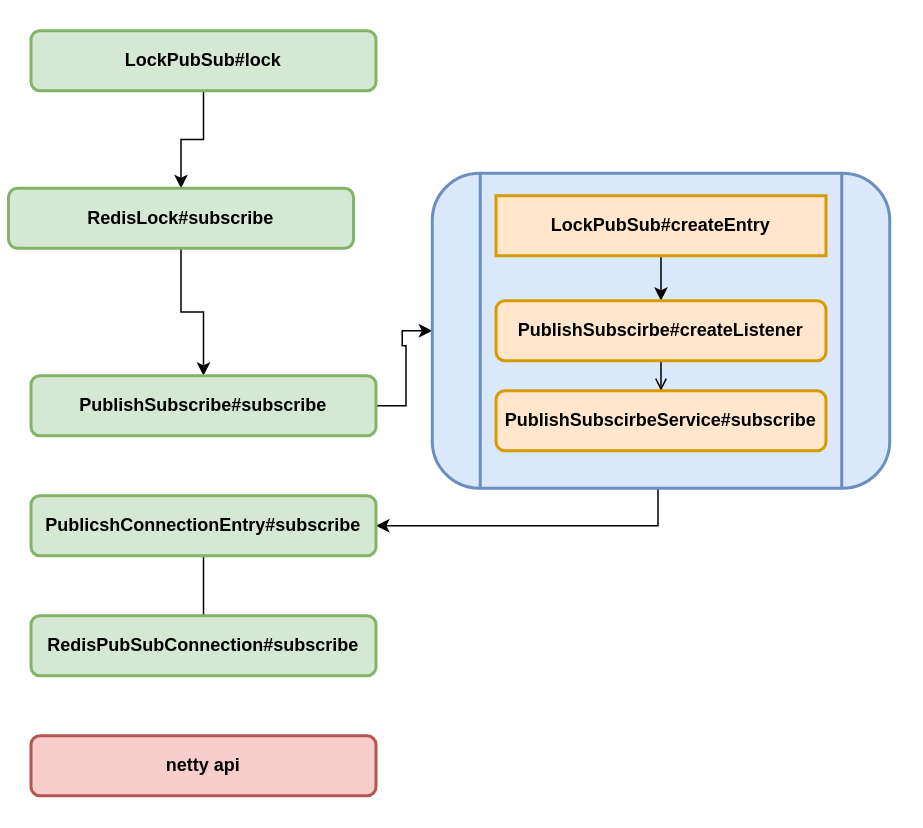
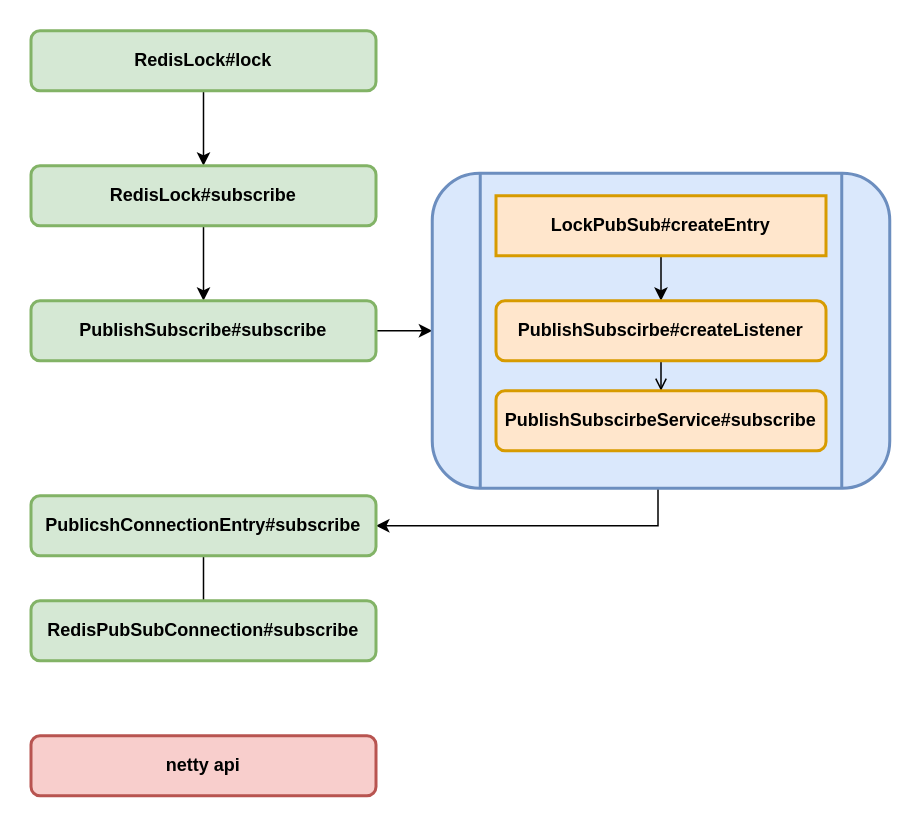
  <mxCell id="0" />
  <mxCell id="1" parent="0" />
  <mxCell id="2" style="edgeStyle=orthogonalEdgeStyle;rounded=0;orthogonalLoop=1;jettySize=auto;html=1;entryX=0.5;entryY=0;entryDx=0;entryDy=0;fontStyle=1" edge="1" parent="1" source="3" target="5"><mxGeometry relative="1" as="geometry"><mxPoint x="105" y="110" as="targetPoint" /></mxGeometry></mxCell>
- <mxCell id="3" value="LockPubSub#lock" style="rounded=1;whiteSpace=wrap;html=1;strokeWidth=2;fillColor=#d5e8d4;strokeColor=#82b366;fontStyle=1" vertex="1" parent="1"><mxGeometry x="20" y="20" width="230" height="40" as="geometry" /></mxCell>
+ <mxCell id="3" value="RedisLock#lock" style="rounded=1;whiteSpace=wrap;html=1;strokeWidth=2;fillColor=#d5e8d4;strokeColor=#82b366;fontStyle=1" vertex="1" parent="1"><mxGeometry x="20" y="20" width="230" height="40" as="geometry" /></mxCell>
  <mxCell id="4" style="edgeStyle=orthogonalEdgeStyle;rounded=0;orthogonalLoop=1;jettySize=auto;html=1;entryX=0.5;entryY=0;entryDx=0;entryDy=0;fontStyle=1" edge="1" parent="1" source="5" target="7"><mxGeometry relative="1" as="geometry" /></mxCell>
- <mxCell id="5" value="RedisLock#subscribe" style="rounded=1;whiteSpace=wrap;html=1;strokeWidth=2;fillColor=#d5e8d4;strokeColor=#82b366;fontStyle=1" vertex="1" parent="1"><mxGeometry x="5" y="125" width="230" height="40" as="geometry" /></mxCell>
+ <mxCell id="5" value="RedisLock#subscribe" style="rounded=1;whiteSpace=wrap;html=1;strokeWidth=2;fillColor=#d5e8d4;strokeColor=#82b366;fontStyle=1" vertex="1" parent="1"><mxGeometry x="20" y="110" width="230" height="40" as="geometry" /></mxCell>
  <mxCell id="6" style="edgeStyle=orthogonalEdgeStyle;rounded=0;orthogonalLoop=1;jettySize=auto;html=1;entryX=0;entryY=0.5;entryDx=0;entryDy=0;" edge="1" parent="1" source="7" target="9"><mxGeometry relative="1" as="geometry" /></mxCell>
- <mxCell id="7" value="PublishSubscribe#subscribe" style="rounded=1;whiteSpace=wrap;html=1;strokeWidth=2;fillColor=#d5e8d4;strokeColor=#82b366;fontStyle=1" vertex="1" parent="1"><mxGeometry x="20" y="250" width="230" height="40" as="geometry" /></mxCell>
+ <mxCell id="7" value="PublishSubscribe#subscribe" style="rounded=1;whiteSpace=wrap;html=1;strokeWidth=2;fillColor=#d5e8d4;strokeColor=#82b366;fontStyle=1" vertex="1" parent="1"><mxGeometry x="20" y="200" width="230" height="40" as="geometry" /></mxCell>
  <mxCell id="8" style="edgeStyle=orthogonalEdgeStyle;rounded=0;orthogonalLoop=1;jettySize=auto;html=1;entryX=1;entryY=0.5;entryDx=0;entryDy=0;" edge="1" parent="1" source="9" target="16"><mxGeometry relative="1" as="geometry"><Array as="points"><mxPoint x="438" y="350" /></Array></mxGeometry></mxCell>
  <mxCell id="9" value="" style="shape=process;whiteSpace=wrap;html=1;backgroundOutline=1;rounded=1;strokeColor=#6c8ebf;strokeWidth=2;fillColor=#dae8fc;fontStyle=1;" vertex="1" parent="1"><mxGeometry x="287.5" y="115" width="305" height="210" as="geometry" /></mxCell>
  <mxCell id="10" style="edgeStyle=orthogonalEdgeStyle;rounded=0;orthogonalLoop=1;jettySize=auto;html=1;fontStyle=1" edge="1" parent="1" source="11" target="13"><mxGeometry relative="1" as="geometry" /></mxCell>
  <mxCell id="11" value="LockPubSub#createEntry" style="whiteSpace=wrap;html=1;strokeWidth=2;fillColor=#ffe6cc;strokeColor=#d79b00;fontStyle=1;rounded=0;" vertex="1" parent="1"><mxGeometry x="330" y="130" width="220" height="40" as="geometry" /></mxCell>
  <mxCell id="12" style="edgeStyle=orthogonalEdgeStyle;rounded=0;orthogonalLoop=1;jettySize=auto;html=1;fontStyle=1;endArrow=open;" edge="1" parent="1" source="13" target="14"><mxGeometry relative="1" as="geometry" /></mxCell>
  <mxCell id="13" value="PublishSubscirbe#createListener" style="rounded=1;whiteSpace=wrap;html=1;strokeWidth=2;fillColor=#ffe6cc;strokeColor=#d79b00;fontStyle=1" vertex="1" parent="1"><mxGeometry x="330" y="200" width="220" height="40" as="geometry" /></mxCell>
  <mxCell id="14" value="PublishSubscirbeService#subscribe" style="rounded=1;whiteSpace=wrap;html=1;strokeWidth=2;fillColor=#ffe6cc;strokeColor=#d79b00;fontStyle=1" vertex="1" parent="1"><mxGeometry x="330" y="260" width="220" height="40" as="geometry" /></mxCell>
  <mxCell id="15" style="edgeStyle=orthogonalEdgeStyle;rounded=0;orthogonalLoop=1;jettySize=auto;html=1;endArrow=none;" edge="1" parent="1" source="16" target="17"><mxGeometry relative="1" as="geometry" /></mxCell>
  <mxCell id="16" value="PublicshConnectionEntry#subscribe" style="rounded=1;whiteSpace=wrap;html=1;strokeWidth=2;fillColor=#d5e8d4;strokeColor=#82b366;fontStyle=1" vertex="1" parent="1"><mxGeometry x="20" y="330" width="230" height="40" as="geometry" /></mxCell>
- <mxCell id="17" value="RedisPubSubConnection#subscribe" style="rounded=1;whiteSpace=wrap;html=1;strokeWidth=2;fillColor=#d5e8d4;strokeColor=#82b366;fontStyle=1" vertex="1" parent="1"><mxGeometry x="20" y="410" width="230" height="40" as="geometry" /></mxCell>
+ <mxCell id="17" value="RedisPubSubConnection#subscribe" style="rounded=1;whiteSpace=wrap;html=1;strokeWidth=2;fillColor=#d5e8d4;strokeColor=#82b366;fontStyle=1" vertex="1" parent="1"><mxGeometry x="20" y="400" width="230" height="40" as="geometry" /></mxCell>
  <mxCell id="18" value="netty api" style="rounded=1;whiteSpace=wrap;html=1;strokeWidth=2;fillColor=#f8cecc;strokeColor=#b85450;fontStyle=1" vertex="1" parent="1"><mxGeometry x="20" y="490" width="230" height="40" as="geometry" /></mxCell>
